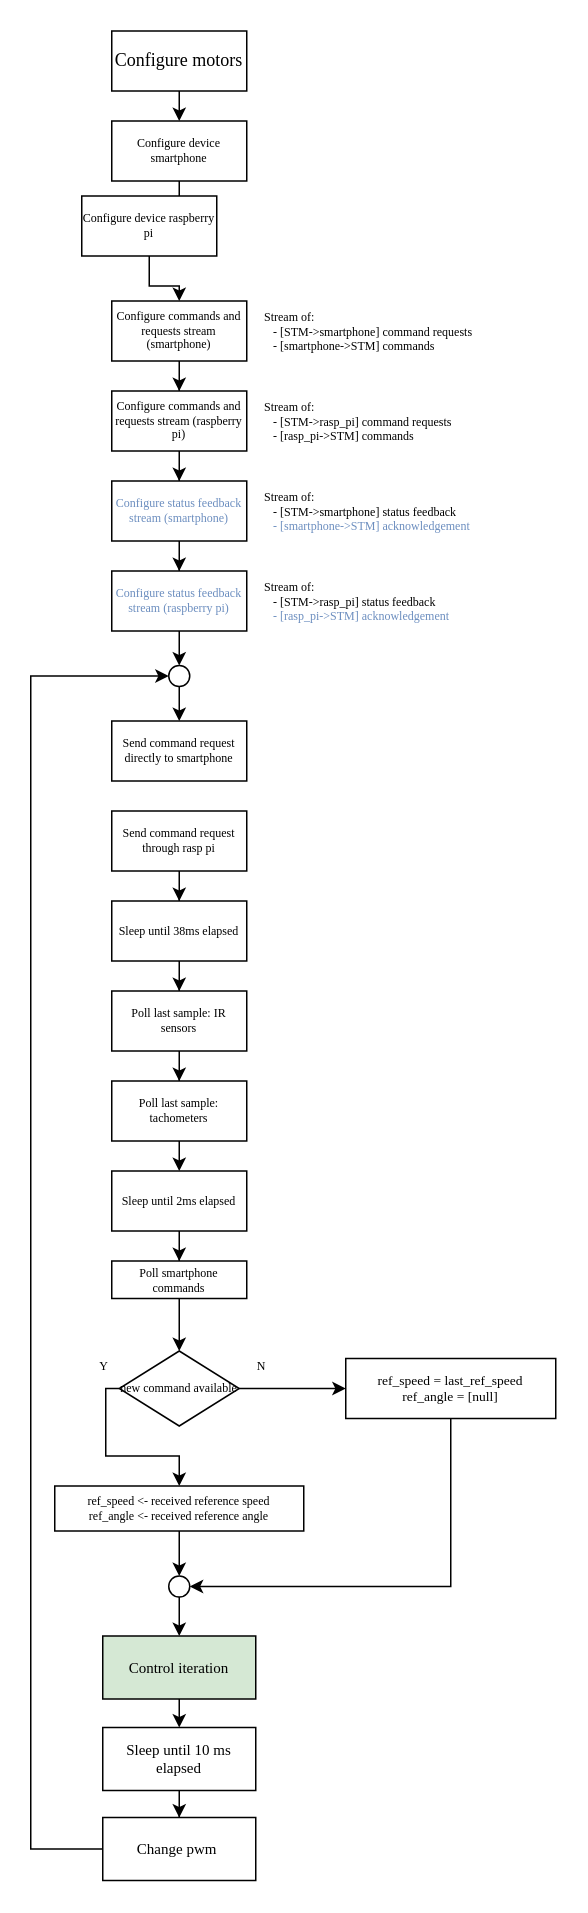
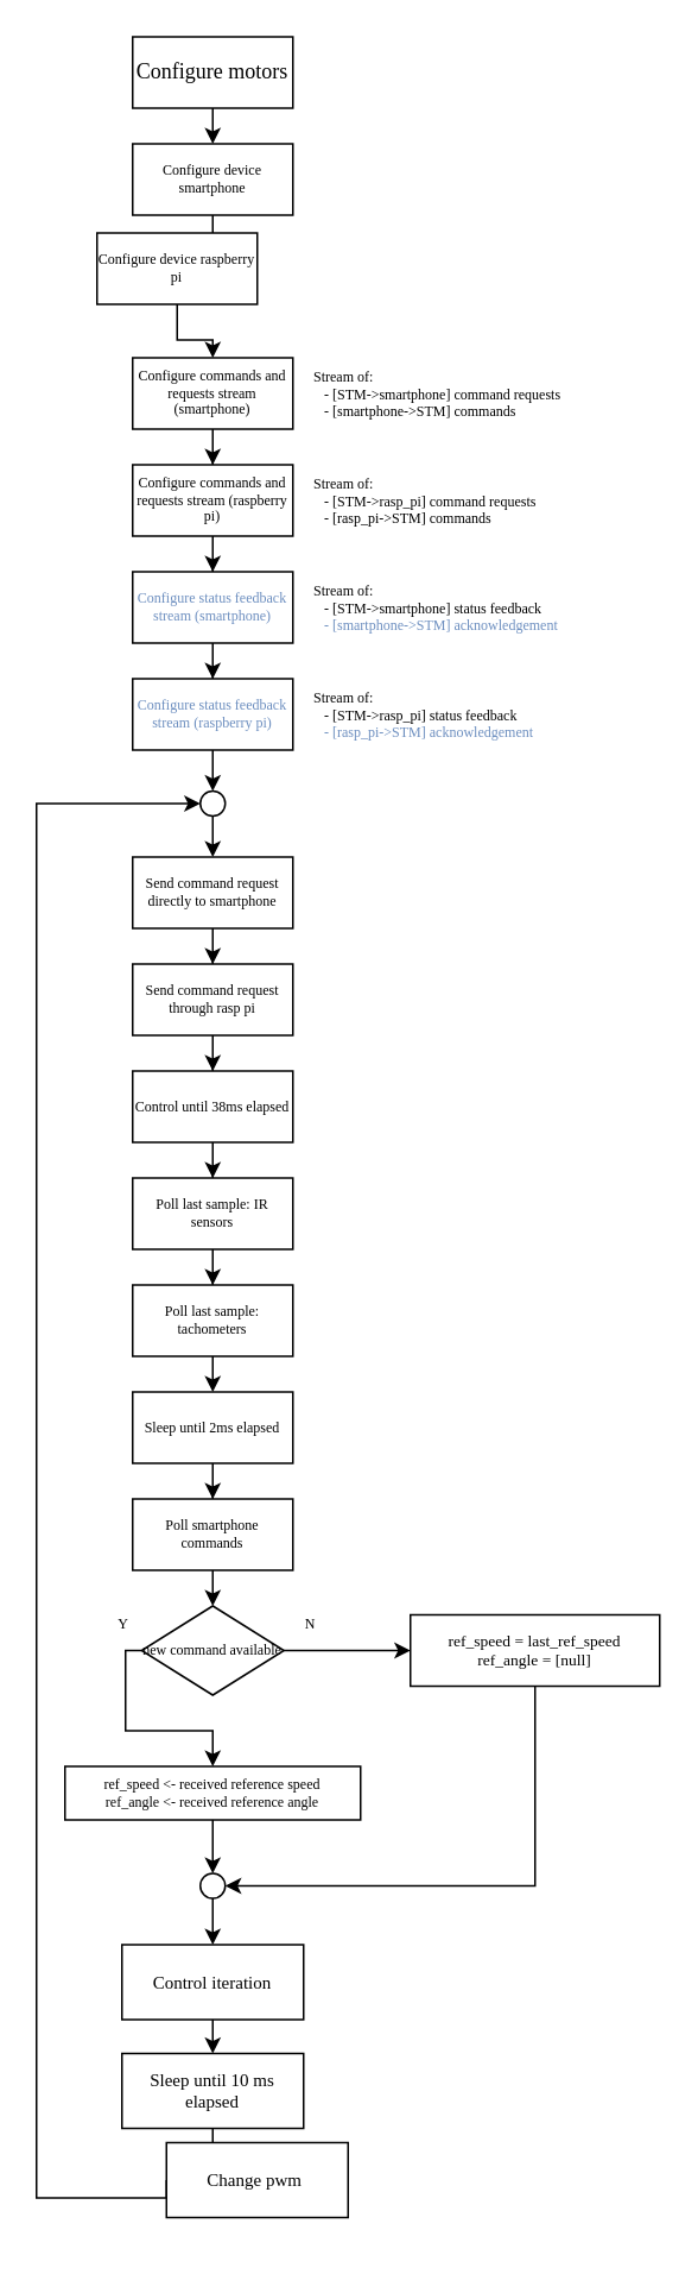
  <mxCell id="0" />
  <mxCell id="1" parent="0" />
  <mxCell id="2" style="edgeStyle=orthogonalEdgeStyle;rounded=0;orthogonalLoop=1;jettySize=auto;html=1;exitX=0.5;exitY=1;exitDx=0;exitDy=0;entryX=0.5;entryY=0;entryDx=0;entryDy=0;fontFamily=Consolas;fontSize=8;fontColor=#6C8EBF;" edge="1" parent="1" source="3" target="25"><mxGeometry relative="1" as="geometry" /></mxCell>
  <mxCell id="3" value="Configure motors" style="rounded=0;whiteSpace=wrap;html=1;fontFamily=Consolas;" vertex="1" parent="1"><mxGeometry x="74" y="20" width="90" height="40" as="geometry" /></mxCell>
  <mxCell id="4" value="" style="edgeStyle=orthogonalEdgeStyle;rounded=0;orthogonalLoop=1;jettySize=auto;html=1;fontFamily=Consolas;fontSize=8;" edge="1" parent="1" source="5" target="7"><mxGeometry relative="1" as="geometry" /></mxCell>
  <mxCell id="5" value="Configure commands and requests stream (smartphone)" style="rounded=0;whiteSpace=wrap;html=1;fontSize=8;fontFamily=Consolas;" vertex="1" parent="1"><mxGeometry x="74" y="200" width="90" height="40" as="geometry" /></mxCell>
  <mxCell id="6" value="" style="edgeStyle=orthogonalEdgeStyle;rounded=0;orthogonalLoop=1;jettySize=auto;html=1;fontFamily=Consolas;fontSize=8;" edge="1" parent="1" source="7" target="9"><mxGeometry relative="1" as="geometry" /></mxCell>
  <mxCell id="7" value="Configure commands and requests stream (raspberry pi)" style="rounded=0;whiteSpace=wrap;html=1;fontSize=8;fontFamily=Consolas;" vertex="1" parent="1"><mxGeometry x="74" y="260" width="90" height="40" as="geometry" /></mxCell>
  <mxCell id="8" value="" style="edgeStyle=orthogonalEdgeStyle;rounded=0;orthogonalLoop=1;jettySize=auto;html=1;fontFamily=Consolas;fontSize=8;fontColor=#6C8EBF;" edge="1" parent="1" source="9" target="11"><mxGeometry relative="1" as="geometry" /></mxCell>
  <mxCell id="9" value="Configure status feedback stream (smartphone)" style="rounded=0;whiteSpace=wrap;html=1;fontSize=8;fontFamily=Consolas;fontColor=#6C8EBF;" vertex="1" parent="1"><mxGeometry x="74" y="320" width="90" height="40" as="geometry" /></mxCell>
  <mxCell id="10" style="edgeStyle=orthogonalEdgeStyle;rounded=0;orthogonalLoop=1;jettySize=auto;html=1;exitX=0.5;exitY=1;exitDx=0;exitDy=0;entryX=0.5;entryY=0;entryDx=0;entryDy=0;fontFamily=Consolas;fontSize=10;fontColor=#000000;" edge="1" parent="1" source="11" target="47"><mxGeometry relative="1" as="geometry" /></mxCell>
  <mxCell id="11" value="Configure status feedback stream (raspberry pi)" style="rounded=0;whiteSpace=wrap;html=1;fontSize=8;fontFamily=Consolas;fontColor=#6C8EBF;" vertex="1" parent="1"><mxGeometry x="74" y="380" width="90" height="40" as="geometry" /></mxCell>
+ <mxCell id="12" value="" style="edgeStyle=orthogonalEdgeStyle;rounded=0;orthogonalLoop=1;jettySize=auto;html=1;fontFamily=Consolas;fontSize=10;fontColor=#000000;entryX=0.5;entryY=0;entryDx=0;entryDy=0;" edge="1" parent="1" source="13" target="42"><mxGeometry relative="1" as="geometry" /></mxCell>
  <mxCell id="13" value="&lt;font color=&quot;#000000&quot;&gt;Send command request directly to smartphone&lt;/font&gt;" style="rounded=0;whiteSpace=wrap;html=1;fontSize=8;fontFamily=Consolas;fontColor=#6C8EBF;" vertex="1" parent="1"><mxGeometry x="74" y="480" width="90" height="40" as="geometry" /></mxCell>
  <mxCell id="14" value="" style="edgeStyle=orthogonalEdgeStyle;rounded=0;orthogonalLoop=1;jettySize=auto;html=1;fontFamily=Consolas;fontSize=8;fontColor=#6C8EBF;" edge="1" parent="1" source="15" target="17"><mxGeometry relative="1" as="geometry" /></mxCell>
- <mxCell id="15" value="&lt;font color=&quot;#000000&quot;&gt;Sleep until 38ms elapsed&lt;/font&gt;" style="rounded=0;whiteSpace=wrap;html=1;fontSize=8;fontFamily=Consolas;fontColor=#6C8EBF;" vertex="1" parent="1"><mxGeometry x="74" y="600" width="90" height="40" as="geometry" /></mxCell>
+ <mxCell id="15" value="&lt;font color=&quot;#000000&quot;&gt;Control until 38ms elapsed&lt;/font&gt;" style="rounded=0;whiteSpace=wrap;html=1;fontSize=8;fontFamily=Consolas;fontColor=#6C8EBF;" vertex="1" parent="1"><mxGeometry x="74" y="600" width="90" height="40" as="geometry" /></mxCell>
  <mxCell id="16" value="" style="edgeStyle=orthogonalEdgeStyle;rounded=0;orthogonalLoop=1;jettySize=auto;html=1;fontFamily=Consolas;fontSize=8;fontColor=#6C8EBF;" edge="1" parent="1" source="17" target="19"><mxGeometry relative="1" as="geometry" /></mxCell>
  <mxCell id="17" value="&lt;font color=&quot;#000000&quot;&gt;Poll last sample: IR sensors&lt;/font&gt;" style="rounded=0;whiteSpace=wrap;html=1;fontSize=8;fontFamily=Consolas;fontColor=#6C8EBF;" vertex="1" parent="1"><mxGeometry x="74" y="660" width="90" height="40" as="geometry" /></mxCell>
  <mxCell id="18" style="edgeStyle=orthogonalEdgeStyle;rounded=0;orthogonalLoop=1;jettySize=auto;html=1;exitX=0.5;exitY=1;exitDx=0;exitDy=0;entryX=0.5;entryY=0;entryDx=0;entryDy=0;fontFamily=Consolas;fontSize=8;fontColor=#6C8EBF;" edge="1" parent="1" source="19" target="29"><mxGeometry relative="1" as="geometry" /></mxCell>
  <mxCell id="19" value="&lt;font color=&quot;#000000&quot;&gt;Poll last sample: tachometers&lt;/font&gt;" style="rounded=0;whiteSpace=wrap;html=1;fontSize=8;fontFamily=Consolas;fontColor=#6C8EBF;" vertex="1" parent="1"><mxGeometry x="74" y="720" width="90" height="40" as="geometry" /></mxCell>
  <mxCell id="20" value="Stream of: &lt;br style=&quot;font-size: 8px;&quot;&gt;&amp;nbsp; &amp;nbsp;- [STM-&amp;gt;smartphone] command requests&lt;br style=&quot;font-size: 8px;&quot;&gt;&amp;nbsp; &amp;nbsp;- [smartphone-&amp;gt;STM] commands" style="text;html=1;strokeColor=none;fillColor=none;align=left;verticalAlign=top;whiteSpace=wrap;rounded=0;fontFamily=Consolas;fontSize=8;" vertex="1" parent="1"><mxGeometry x="174" y="200" width="180" height="40" as="geometry" /></mxCell>
  <mxCell id="21" value="Stream of: &lt;br style=&quot;font-size: 8px&quot;&gt;&amp;nbsp; &amp;nbsp;- [STM-&amp;gt;rasp_pi] command requests&lt;br style=&quot;font-size: 8px&quot;&gt;&amp;nbsp; &amp;nbsp;- [rasp_pi-&amp;gt;STM] commands" style="text;html=1;strokeColor=none;fillColor=none;align=left;verticalAlign=top;whiteSpace=wrap;rounded=0;fontFamily=Consolas;fontSize=8;" vertex="1" parent="1"><mxGeometry x="174" y="260" width="180" height="40" as="geometry" /></mxCell>
  <mxCell id="22" value="Stream of: &lt;br style=&quot;font-size: 8px&quot;&gt;&amp;nbsp; &amp;nbsp;- [STM-&amp;gt;smartphone] status feedback&lt;br style=&quot;font-size: 8px&quot;&gt;&amp;nbsp; &amp;nbsp;&lt;font color=&quot;#6c8ebf&quot;&gt;- [smartphone-&amp;gt;STM] acknowledgement&lt;/font&gt;" style="text;html=1;strokeColor=none;fillColor=none;align=left;verticalAlign=top;whiteSpace=wrap;rounded=0;fontFamily=Consolas;fontSize=8;" vertex="1" parent="1"><mxGeometry x="174" y="320" width="180" height="40" as="geometry" /></mxCell>
  <mxCell id="23" value="Stream of: &lt;br style=&quot;font-size: 8px&quot;&gt;&amp;nbsp; &amp;nbsp;- [STM-&amp;gt;rasp_pi] status feedback&lt;br style=&quot;font-size: 8px&quot;&gt;&amp;nbsp; &amp;nbsp;&lt;font color=&quot;#6c8ebf&quot;&gt;- [rasp_pi-&amp;gt;STM] acknowledgement&lt;/font&gt;" style="text;html=1;strokeColor=none;fillColor=none;align=left;verticalAlign=top;whiteSpace=wrap;rounded=0;fontFamily=Consolas;fontSize=8;" vertex="1" parent="1"><mxGeometry x="174" y="380" width="180" height="40" as="geometry" /></mxCell>
  <mxCell id="24" style="edgeStyle=orthogonalEdgeStyle;rounded=0;orthogonalLoop=1;jettySize=auto;html=1;entryX=0.5;entryY=0;entryDx=0;entryDy=0;fontFamily=Consolas;fontSize=8;fontColor=#6C8EBF;" edge="1" parent="1" source="25" target="27"><mxGeometry relative="1" as="geometry" /></mxCell>
  <mxCell id="25" value="Configure device smartphone" style="rounded=0;whiteSpace=wrap;html=1;fontSize=8;fontFamily=Consolas;" vertex="1" parent="1"><mxGeometry x="74" y="80" width="90" height="40" as="geometry" /></mxCell>
  <mxCell id="26" style="edgeStyle=orthogonalEdgeStyle;rounded=0;orthogonalLoop=1;jettySize=auto;html=1;entryX=0.5;entryY=0;entryDx=0;entryDy=0;fontFamily=Consolas;fontSize=8;fontColor=#6C8EBF;" edge="1" parent="1" source="27" target="5"><mxGeometry relative="1" as="geometry" /></mxCell>
  <mxCell id="27" value="Configure device raspberry pi" style="rounded=0;whiteSpace=wrap;html=1;fontSize=8;fontFamily=Consolas;" vertex="1" parent="1"><mxGeometry x="54" y="130" width="90" height="40" as="geometry" /></mxCell>
  <mxCell id="28" value="" style="edgeStyle=orthogonalEdgeStyle;rounded=0;orthogonalLoop=1;jettySize=auto;html=1;fontFamily=Consolas;fontSize=8;fontColor=#6C8EBF;" edge="1" parent="1" source="29" target="31"><mxGeometry relative="1" as="geometry" /></mxCell>
  <mxCell id="29" value="&lt;font color=&quot;#000000&quot;&gt;Sleep until 2ms elapsed&lt;/font&gt;" style="rounded=0;whiteSpace=wrap;html=1;fontSize=8;fontFamily=Consolas;fontColor=#6C8EBF;" vertex="1" parent="1"><mxGeometry x="74" y="780" width="90" height="40" as="geometry" /></mxCell>
  <mxCell id="30" style="edgeStyle=orthogonalEdgeStyle;rounded=0;orthogonalLoop=1;jettySize=auto;html=1;exitX=0.5;exitY=1;exitDx=0;exitDy=0;entryX=0.5;entryY=0;entryDx=0;entryDy=0;fontFamily=Consolas;fontSize=8;fontColor=#6C8EBF;" edge="1" parent="1" source="31" target="34"><mxGeometry relative="1" as="geometry" /></mxCell>
- <mxCell id="31" value="&lt;font color=&quot;#000000&quot;&gt;Poll smartphone commands&lt;/font&gt;" style="rounded=0;whiteSpace=wrap;html=1;fontSize=8;fontFamily=Consolas;fontColor=#6C8EBF;" vertex="1" parent="1"><mxGeometry x="74" y="840" width="90" height="25" as="geometry" /></mxCell>
+ <mxCell id="31" value="&lt;font color=&quot;#000000&quot;&gt;Poll smartphone commands&lt;/font&gt;" style="rounded=0;whiteSpace=wrap;html=1;fontSize=8;fontFamily=Consolas;fontColor=#6C8EBF;" vertex="1" parent="1"><mxGeometry x="74" y="840" width="90" height="40" as="geometry" /></mxCell>
  <mxCell id="32" style="edgeStyle=orthogonalEdgeStyle;rounded=0;orthogonalLoop=1;jettySize=auto;html=1;exitX=1;exitY=0.5;exitDx=0;exitDy=0;fontFamily=Consolas;fontSize=8;fontColor=#6C8EBF;" edge="1" parent="1" source="34" target="38"><mxGeometry relative="1" as="geometry"><mxPoint x="190" y="950" as="targetPoint" /></mxGeometry></mxCell>
  <mxCell id="33" style="edgeStyle=orthogonalEdgeStyle;rounded=0;orthogonalLoop=1;jettySize=auto;html=1;exitX=0;exitY=0.5;exitDx=0;exitDy=0;fontFamily=Consolas;fontSize=8;fontColor=#6C8EBF;" edge="1" parent="1" source="34"><mxGeometry relative="1" as="geometry"><mxPoint x="119" y="990" as="targetPoint" /><Array as="points"><mxPoint x="70" y="925" /><mxPoint x="70" y="970" /><mxPoint x="119" y="970" /></Array></mxGeometry></mxCell>
  <mxCell id="34" value="new command available" style="rhombus;whiteSpace=wrap;html=1;fontFamily=Consolas;fontSize=8;align=center;" vertex="1" parent="1"><mxGeometry x="79" y="900" width="80" height="50" as="geometry" /></mxCell>
  <mxCell id="35" value="Y" style="text;html=1;strokeColor=none;fillColor=none;align=center;verticalAlign=middle;whiteSpace=wrap;rounded=0;fontFamily=Consolas;fontSize=8;" vertex="1" parent="1"><mxGeometry x="59" y="900" width="20" height="20" as="geometry" /></mxCell>
  <mxCell id="36" value="N" style="text;html=1;strokeColor=none;fillColor=none;align=center;verticalAlign=middle;whiteSpace=wrap;rounded=0;fontFamily=Consolas;fontSize=8;" vertex="1" parent="1"><mxGeometry x="164" y="900" width="20" height="20" as="geometry" /></mxCell>
  <mxCell id="37" style="edgeStyle=orthogonalEdgeStyle;rounded=0;orthogonalLoop=1;jettySize=auto;html=1;entryX=1;entryY=0.5;entryDx=0;entryDy=0;fontFamily=Consolas;fontSize=9;fontColor=#000000;" edge="1" parent="1" source="38" target="51"><mxGeometry relative="1" as="geometry"><Array as="points"><mxPoint x="300" y="1057" /></Array></mxGeometry></mxCell>
  <mxCell id="38" value="ref_speed = last_ref_speed&lt;br&gt;ref_angle = [null]" style="rounded=0;whiteSpace=wrap;html=1;fontFamily=Consolas;fontSize=9;" vertex="1" parent="1"><mxGeometry x="230" y="905" width="140" height="40" as="geometry" /></mxCell>
  <mxCell id="39" style="edgeStyle=orthogonalEdgeStyle;rounded=0;orthogonalLoop=1;jettySize=auto;html=1;exitX=0.5;exitY=1;exitDx=0;exitDy=0;entryX=0.5;entryY=0;entryDx=0;entryDy=0;fontFamily=Consolas;fontSize=10;fontColor=#000000;" edge="1" parent="1" source="51" target="45"><mxGeometry relative="1" as="geometry" /></mxCell>
  <mxCell id="40" value="ref_speed &amp;lt;- received reference speed&lt;br&gt;ref_angle &amp;lt;- received reference angle" style="rounded=0;whiteSpace=wrap;html=1;fontSize=8;fontFamily=Consolas;" vertex="1" parent="1"><mxGeometry x="36" y="990" width="166" height="30" as="geometry" /></mxCell>
  <mxCell id="41" style="edgeStyle=orthogonalEdgeStyle;rounded=0;orthogonalLoop=1;jettySize=auto;html=1;entryX=0.5;entryY=0;entryDx=0;entryDy=0;fontFamily=Consolas;fontSize=10;fontColor=#000000;" edge="1" parent="1" source="42" target="15"><mxGeometry relative="1" as="geometry" /></mxCell>
  <mxCell id="42" value="&lt;font color=&quot;#000000&quot;&gt;Send command request through rasp pi&lt;/font&gt;" style="rounded=0;whiteSpace=wrap;html=1;fontSize=8;fontFamily=Consolas;fontColor=#6C8EBF;" vertex="1" parent="1"><mxGeometry x="74" y="540" width="90" height="40" as="geometry" /></mxCell>
  <mxCell id="43" style="edgeStyle=orthogonalEdgeStyle;rounded=0;orthogonalLoop=1;jettySize=auto;html=1;entryX=0;entryY=0.5;entryDx=0;entryDy=0;fontFamily=Consolas;fontSize=10;fontColor=#000000;exitX=0;exitY=0.5;exitDx=0;exitDy=0;" edge="1" parent="1" source="50" target="47"><mxGeometry relative="1" as="geometry"><Array as="points"><mxPoint x="20" y="1232" /><mxPoint x="20" y="450" /></Array></mxGeometry></mxCell>
  <mxCell id="44" style="edgeStyle=orthogonalEdgeStyle;rounded=0;orthogonalLoop=1;jettySize=auto;html=1;exitX=0.5;exitY=1;exitDx=0;exitDy=0;entryX=0.5;entryY=0;entryDx=0;entryDy=0;fontFamily=Consolas;fontSize=10;fontColor=#000000;" edge="1" parent="1" source="45" target="49"><mxGeometry relative="1" as="geometry" /></mxCell>
- <mxCell id="45" value="Control iteration" style="rounded=0;whiteSpace=wrap;html=1;fontFamily=Consolas;fontSize=10;fontColor=#000000;align=center;fillColor=#d5e8d4;" vertex="1" parent="1"><mxGeometry x="68" y="1090" width="102" height="42" as="geometry" /></mxCell>
+ <mxCell id="45" value="Control iteration" style="rounded=0;whiteSpace=wrap;html=1;fontFamily=Consolas;fontSize=10;fontColor=#000000;align=center;" vertex="1" parent="1"><mxGeometry x="68" y="1090" width="102" height="42" as="geometry" /></mxCell>
  <mxCell id="46" style="edgeStyle=orthogonalEdgeStyle;rounded=0;orthogonalLoop=1;jettySize=auto;html=1;exitX=0.5;exitY=1;exitDx=0;exitDy=0;entryX=0.5;entryY=0;entryDx=0;entryDy=0;fontFamily=Consolas;fontSize=10;fontColor=#000000;" edge="1" parent="1" source="47" target="13"><mxGeometry relative="1" as="geometry" /></mxCell>
  <mxCell id="47" value="" style="ellipse;whiteSpace=wrap;html=1;aspect=fixed;strokeColor=#000000;fontFamily=Consolas;fontSize=10;fontColor=#000000;align=center;" vertex="1" parent="1"><mxGeometry x="112" y="443" width="14" height="14" as="geometry" /></mxCell>
  <mxCell id="48" value="" style="edgeStyle=orthogonalEdgeStyle;rounded=0;orthogonalLoop=1;jettySize=auto;html=1;fontFamily=Consolas;fontSize=10;fontColor=#000000;" edge="1" parent="1" source="49" target="50"><mxGeometry relative="1" as="geometry" /></mxCell>
  <mxCell id="49" value="Sleep until 10 ms elapsed" style="rounded=0;whiteSpace=wrap;html=1;fontFamily=Consolas;fontSize=10;fontColor=#000000;align=center;" vertex="1" parent="1"><mxGeometry x="68" y="1151" width="102" height="42" as="geometry" /></mxCell>
- <mxCell id="50" value="Change pwm&amp;nbsp;" style="rounded=0;whiteSpace=wrap;html=1;fontFamily=Consolas;fontSize=10;fontColor=#000000;align=center;" vertex="1" parent="1"><mxGeometry x="68" y="1211" width="102" height="42" as="geometry" /></mxCell>
+ <mxCell id="50" value="Change pwm&amp;nbsp;" style="rounded=0;whiteSpace=wrap;html=1;fontFamily=Consolas;fontSize=10;fontColor=#000000;align=center;" vertex="1" parent="1"><mxGeometry x="93" y="1201" width="102" height="42" as="geometry" /></mxCell>
  <mxCell id="51" value="" style="ellipse;whiteSpace=wrap;html=1;aspect=fixed;strokeColor=#000000;fontFamily=Consolas;fontSize=10;fontColor=#000000;align=center;" vertex="1" parent="1"><mxGeometry x="112" y="1050" width="14" height="14" as="geometry" /></mxCell>
  <mxCell id="52" style="edgeStyle=orthogonalEdgeStyle;rounded=0;orthogonalLoop=1;jettySize=auto;html=1;exitX=0.5;exitY=1;exitDx=0;exitDy=0;entryX=0.5;entryY=0;entryDx=0;entryDy=0;fontFamily=Consolas;fontSize=10;fontColor=#000000;" edge="1" parent="1" source="40" target="51"><mxGeometry relative="1" as="geometry"><mxPoint x="119" y="1020" as="sourcePoint" /><mxPoint x="119" y="1070" as="targetPoint" /></mxGeometry></mxCell>
